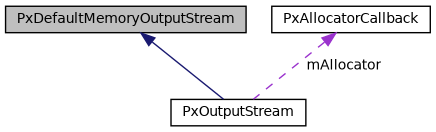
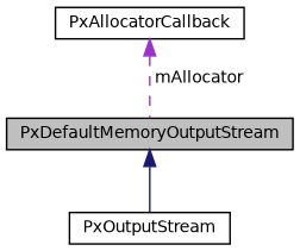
  digraph {
    node [color=black fillcolor=white fontname=Helvetica fontsize=10 shape=record style=filled]
    edge [dir=back fontname=Helvetica fontsize=10 labelfontname=Helvetica labelfontsize=10]
    n1 [fillcolor=grey75 fontcolor=black height=0.2 label=PxDefaultMemoryOutputStream width=0.4]
    n2 [height=0.2 label=PxOutputStream width=0.4]
    n3 [height=0.2 label=PxAllocatorCallback width=0.4]
    n1 -> n2 [color=midnightblue style=solid]
-   n3 -> n2 [color=darkorchid3 label=" mAllocator" style=dashed]
+   n3 -> n1 [color=darkorchid3 label=" mAllocator" style=dashed]
  }
